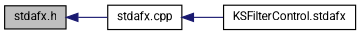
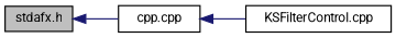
  digraph {
    fontname=Roboto
    rankdir=LR
    node [color=black fillcolor=white fontname=Roboto fontsize=10 shape=record style=filled]
    edge [color=midnightblue dir=back fontname=Roboto fontsize=10 labelfontname="FreeSans.ttf" labelfontsize=10 style=solid]
    n1 [fillcolor=grey75 fontcolor=black height=0.2 label="stdafx.h" width=0.4]
-   n2 [height=0.2 label="stdafx.cpp" width=0.4]
-   n3 [height=0.2 label="KSFilterControl.stdafx" width=0.4]
+   n2 [height=0.2 label="cpp.cpp" width=0.4]
+   n3 [height=0.2 label="KSFilterControl.cpp" width=0.4]
    n1 -> n2
    n2 -> n3
  }
